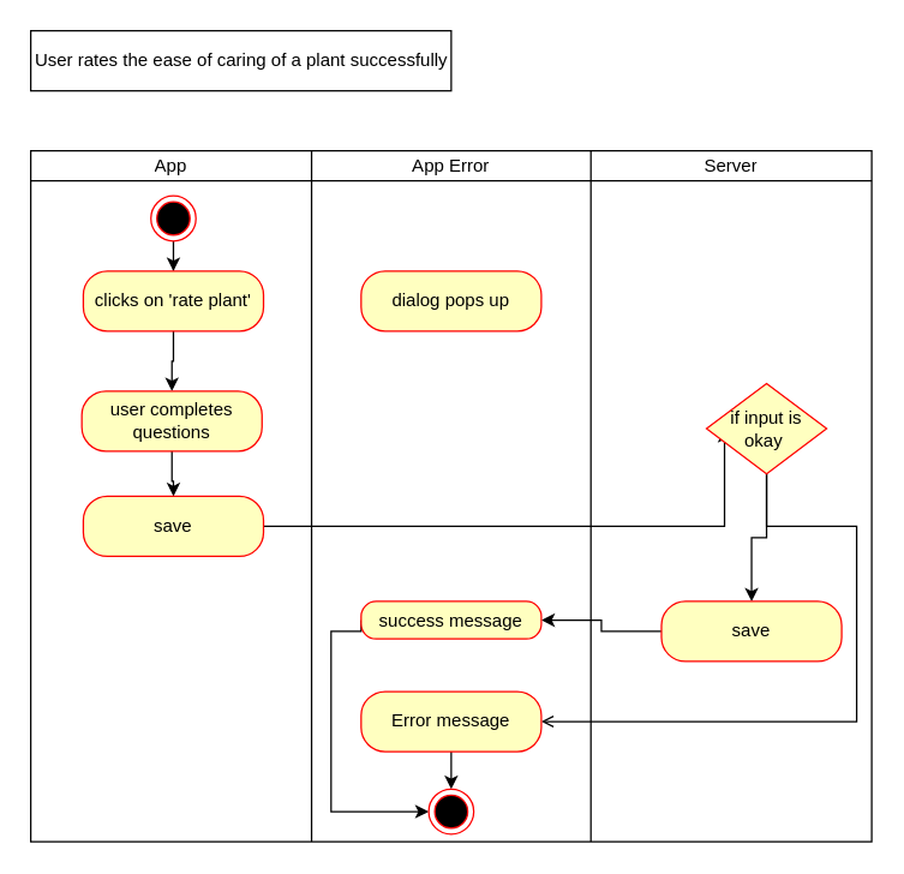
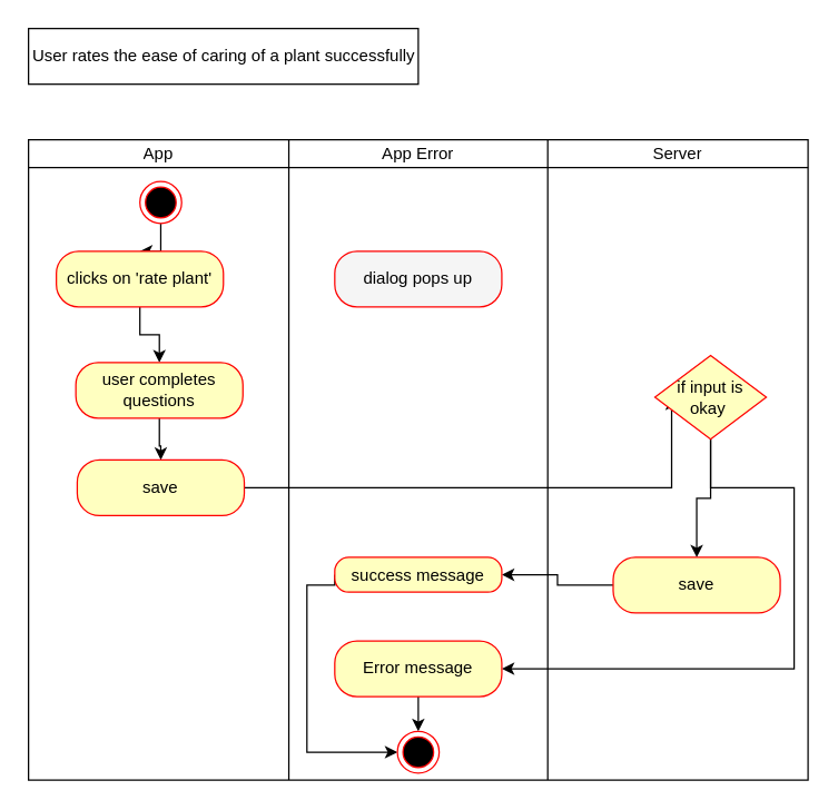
  <mxCell id="0" />
  <mxCell id="1" parent="0" />
  <mxCell id="2" value="" style="shape=table;html=1;whiteSpace=wrap;startSize=0;container=1;collapsible=0;childLayout=tableLayout;" vertex="1" parent="1"><mxGeometry x="20" y="100" width="560" height="460" as="geometry" /></mxCell>
  <mxCell id="3" value="" style="shape=partialRectangle;html=1;whiteSpace=wrap;collapsible=0;dropTarget=0;pointerEvents=0;fillColor=none;top=0;left=0;bottom=0;right=0;points=[[0,0.5],[1,0.5]];portConstraint=eastwest;" vertex="1" parent="2"><mxGeometry width="560" height="20" as="geometry" /></mxCell>
  <mxCell id="4" value="App" style="shape=partialRectangle;html=1;whiteSpace=wrap;connectable=0;overflow=hidden;fillColor=none;top=0;left=0;bottom=0;right=0;" vertex="1" parent="3"><mxGeometry width="187" height="20" as="geometry" /></mxCell>
  <mxCell id="5" value="App Error" style="shape=partialRectangle;html=1;whiteSpace=wrap;connectable=0;overflow=hidden;fillColor=none;top=0;left=0;bottom=0;right=0;" vertex="1" parent="3"><mxGeometry x="187" width="186" height="20" as="geometry" /></mxCell>
  <mxCell id="6" value="Server" style="shape=partialRectangle;html=1;whiteSpace=wrap;connectable=0;overflow=hidden;fillColor=none;top=0;left=0;bottom=0;right=0;" vertex="1" parent="3"><mxGeometry x="373" width="187" height="20" as="geometry" /></mxCell>
  <mxCell id="7" value="" style="shape=partialRectangle;html=1;whiteSpace=wrap;collapsible=0;dropTarget=0;pointerEvents=0;fillColor=none;top=0;left=0;bottom=0;right=0;points=[[0,0.5],[1,0.5]];portConstraint=eastwest;" vertex="1" parent="2"><mxGeometry y="20" width="560" height="440" as="geometry" /></mxCell>
  <mxCell id="8" value="" style="shape=partialRectangle;html=1;whiteSpace=wrap;connectable=0;overflow=hidden;fillColor=none;top=0;left=0;bottom=0;right=0;" vertex="1" parent="7"><mxGeometry width="187" height="440" as="geometry" /></mxCell>
  <mxCell id="9" value="" style="shape=partialRectangle;html=1;whiteSpace=wrap;connectable=0;overflow=hidden;fillColor=none;top=0;left=0;bottom=0;right=0;" vertex="1" parent="7"><mxGeometry x="187" width="186" height="440" as="geometry" /></mxCell>
  <mxCell id="10" value="" style="shape=partialRectangle;html=1;whiteSpace=wrap;connectable=0;overflow=hidden;fillColor=none;top=0;left=0;bottom=0;right=0;" vertex="1" parent="7"><mxGeometry x="373" width="187" height="440" as="geometry" /></mxCell>
  <mxCell id="11" value="" style="edgeStyle=orthogonalEdgeStyle;rounded=0;orthogonalLoop=1;jettySize=auto;html=1;" edge="1" parent="1" source="12" target="14"><mxGeometry relative="1" as="geometry" /></mxCell>
  <mxCell id="12" value="" style="ellipse;html=1;shape=endState;fillColor=#000000;strokeColor=#ff0000;" vertex="1" parent="1"><mxGeometry x="100" y="130" width="30" height="30" as="geometry" /></mxCell>
  <mxCell id="13" value="" style="edgeStyle=orthogonalEdgeStyle;rounded=0;orthogonalLoop=1;jettySize=auto;html=1;" edge="1" parent="1" source="14" target="18"><mxGeometry relative="1" as="geometry" /></mxCell>
- <mxCell id="14" value="clicks on 'rate plant'" style="rounded=1;whiteSpace=wrap;html=1;arcSize=40;fontColor=#000000;fillColor=#ffffc0;strokeColor=#ff0000;" vertex="1" parent="1"><mxGeometry x="55" y="180" width="120" height="40" as="geometry" /></mxCell>
+ <mxCell id="14" value="clicks on 'rate plant'" style="rounded=1;whiteSpace=wrap;html=1;arcSize=40;fontColor=#000000;fillColor=#ffffc0;strokeColor=#ff0000;" vertex="1" parent="1"><mxGeometry x="40" y="180" width="120" height="40" as="geometry" /></mxCell>
  <mxCell id="15" value="User rates the ease of caring of a plant successfully" style="html=1;" vertex="1" parent="1"><mxGeometry x="20" y="20" width="280" height="40" as="geometry" /></mxCell>
- <mxCell id="16" value="dialog pops up" style="rounded=1;whiteSpace=wrap;html=1;arcSize=40;fontColor=#000000;fillColor=#ffffc0;strokeColor=#ff0000;" vertex="1" parent="1"><mxGeometry x="240" y="180" width="120" height="40" as="geometry" /></mxCell>
+ <mxCell id="16" value="dialog pops up" style="rounded=1;whiteSpace=wrap;html=1;arcSize=40;fontColor=#000000;fillColor=#f5f5f5;strokeColor=#ff0000;" vertex="1" parent="1"><mxGeometry x="240" y="180" width="120" height="40" as="geometry" /></mxCell>
  <mxCell id="17" value="" style="edgeStyle=orthogonalEdgeStyle;rounded=0;orthogonalLoop=1;jettySize=auto;html=1;" edge="1" parent="1" source="18" target="20"><mxGeometry relative="1" as="geometry" /></mxCell>
  <mxCell id="18" value="user completes questions" style="rounded=1;whiteSpace=wrap;html=1;arcSize=40;fontColor=#000000;fillColor=#ffffc0;strokeColor=#ff0000;" vertex="1" parent="1"><mxGeometry x="54" y="260" width="120" height="40" as="geometry" /></mxCell>
  <mxCell id="19" value="" style="edgeStyle=orthogonalEdgeStyle;rounded=0;orthogonalLoop=1;jettySize=auto;html=1;entryX=0.15;entryY=0.5;entryDx=0;entryDy=0;entryPerimeter=0;" edge="1" parent="1" source="20" target="23"><mxGeometry relative="1" as="geometry"><mxPoint x="260" y="350" as="targetPoint" /></mxGeometry></mxCell>
  <mxCell id="20" value="save" style="rounded=1;whiteSpace=wrap;html=1;arcSize=40;fontColor=#000000;fillColor=#ffffc0;strokeColor=#ff0000;" vertex="1" parent="1"><mxGeometry x="55" y="330" width="120" height="40" as="geometry" /></mxCell>
- <mxCell id="21" value="" style="edgeStyle=orthogonalEdgeStyle;rounded=0;orthogonalLoop=1;jettySize=auto;html=1;endArrow=open;" edge="1" parent="1" source="23" target="26"><mxGeometry relative="1" as="geometry"><mxPoint x="560" y="465" as="targetPoint" /><Array as="points"><mxPoint x="570" y="350" /><mxPoint x="570" y="480" /></Array></mxGeometry></mxCell>
+ <mxCell id="21" value="" style="edgeStyle=orthogonalEdgeStyle;rounded=0;orthogonalLoop=1;jettySize=auto;html=1;" edge="1" parent="1" source="23" target="26"><mxGeometry relative="1" as="geometry"><mxPoint x="560" y="465" as="targetPoint" /><Array as="points"><mxPoint x="570" y="350" /><mxPoint x="570" y="480" /></Array></mxGeometry></mxCell>
  <mxCell id="22" value="" style="edgeStyle=orthogonalEdgeStyle;rounded=0;orthogonalLoop=1;jettySize=auto;html=1;" edge="1" parent="1" source="23" target="28"><mxGeometry relative="1" as="geometry" /></mxCell>
  <mxCell id="23" value="if input is okay&amp;nbsp;" style="rhombus;whiteSpace=wrap;html=1;fillColor=#ffffc0;strokeColor=#ff0000;" vertex="1" parent="1"><mxGeometry x="470" y="255" width="80" height="60" as="geometry" /></mxCell>
  <mxCell id="24" style="edgeStyle=orthogonalEdgeStyle;rounded=0;orthogonalLoop=1;jettySize=auto;html=1;exitX=0.5;exitY=1;exitDx=0;exitDy=0;" edge="1" parent="1"><mxGeometry relative="1" as="geometry"><mxPoint x="300" y="500" as="sourcePoint" /><mxPoint x="300" y="500" as="targetPoint" /></mxGeometry></mxCell>
  <mxCell id="25" value="" style="edgeStyle=orthogonalEdgeStyle;rounded=0;orthogonalLoop=1;jettySize=auto;html=1;" edge="1" parent="1" source="26" target="32"><mxGeometry relative="1" as="geometry" /></mxCell>
  <mxCell id="26" value="Error message" style="rounded=1;whiteSpace=wrap;html=1;arcSize=40;fontColor=#000000;fillColor=#ffffc0;strokeColor=#ff0000;" vertex="1" parent="1"><mxGeometry x="240" y="460" width="120" height="40" as="geometry" /></mxCell>
  <mxCell id="27" value="" style="edgeStyle=orthogonalEdgeStyle;rounded=0;orthogonalLoop=1;jettySize=auto;html=1;" edge="1" parent="1" source="28" target="31"><mxGeometry relative="1" as="geometry" /></mxCell>
  <mxCell id="28" value="save" style="rounded=1;whiteSpace=wrap;html=1;arcSize=40;fontColor=#000000;fillColor=#ffffc0;strokeColor=#ff0000;" vertex="1" parent="1"><mxGeometry x="440" y="400" width="120" height="40" as="geometry" /></mxCell>
  <mxCell id="29" style="edgeStyle=orthogonalEdgeStyle;rounded=0;orthogonalLoop=1;jettySize=auto;html=1;exitX=0.5;exitY=1;exitDx=0;exitDy=0;" edge="1" parent="1" source="26" target="26"><mxGeometry relative="1" as="geometry" /></mxCell>
  <mxCell id="30" style="edgeStyle=orthogonalEdgeStyle;rounded=0;orthogonalLoop=1;jettySize=auto;html=1;exitX=0;exitY=0.5;exitDx=0;exitDy=0;entryX=0;entryY=0.5;entryDx=0;entryDy=0;" edge="1" parent="1" source="31" target="32"><mxGeometry relative="1" as="geometry"><mxPoint x="270" y="490" as="targetPoint" /><Array as="points"><mxPoint x="220" y="420" /><mxPoint x="220" y="540" /></Array></mxGeometry></mxCell>
  <mxCell id="31" value="success message" style="rounded=1;whiteSpace=wrap;html=1;arcSize=40;fontColor=#000000;fillColor=#ffffc0;strokeColor=#ff0000;" vertex="1" parent="1"><mxGeometry x="240" y="400" width="120" height="25" as="geometry" /></mxCell>
  <mxCell id="32" value="" style="ellipse;html=1;shape=endState;fillColor=#000000;strokeColor=#ff0000;" vertex="1" parent="1"><mxGeometry x="285" y="525" width="30" height="30" as="geometry" /></mxCell>
